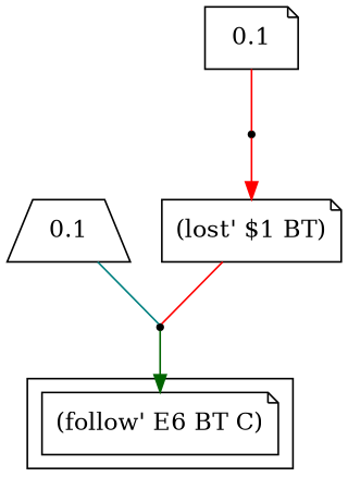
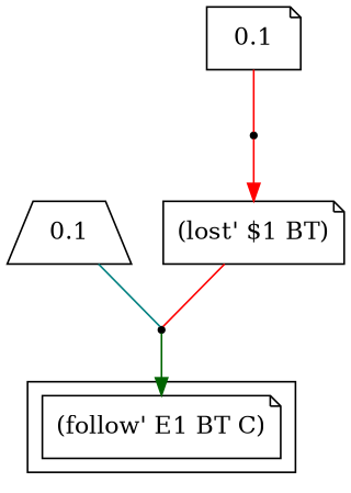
  digraph {
    rankdir=TB
    node [shape=note]
    edge [arrowhead=none color=red]
-   n1 [label="(follow' E6 BT C)"]
+   n1 [label="(follow' E1 BT C)"]
    n2 [label=0.1 shape=trapezium]
    r0 [shape=point]
    n4 [label=0.1]
    r1 [shape=point]
    n6 [label="(lost' $1 BT)"]
    subgraph cluster_1 {
      n1
    }
    n2 -> r0 [color=teal]
    r0 -> n1 [color=darkgreen arrowhead=""]
    n4 -> r1
    r1 -> n6 [arrowhead=""]
    n6 -> r0
  }
